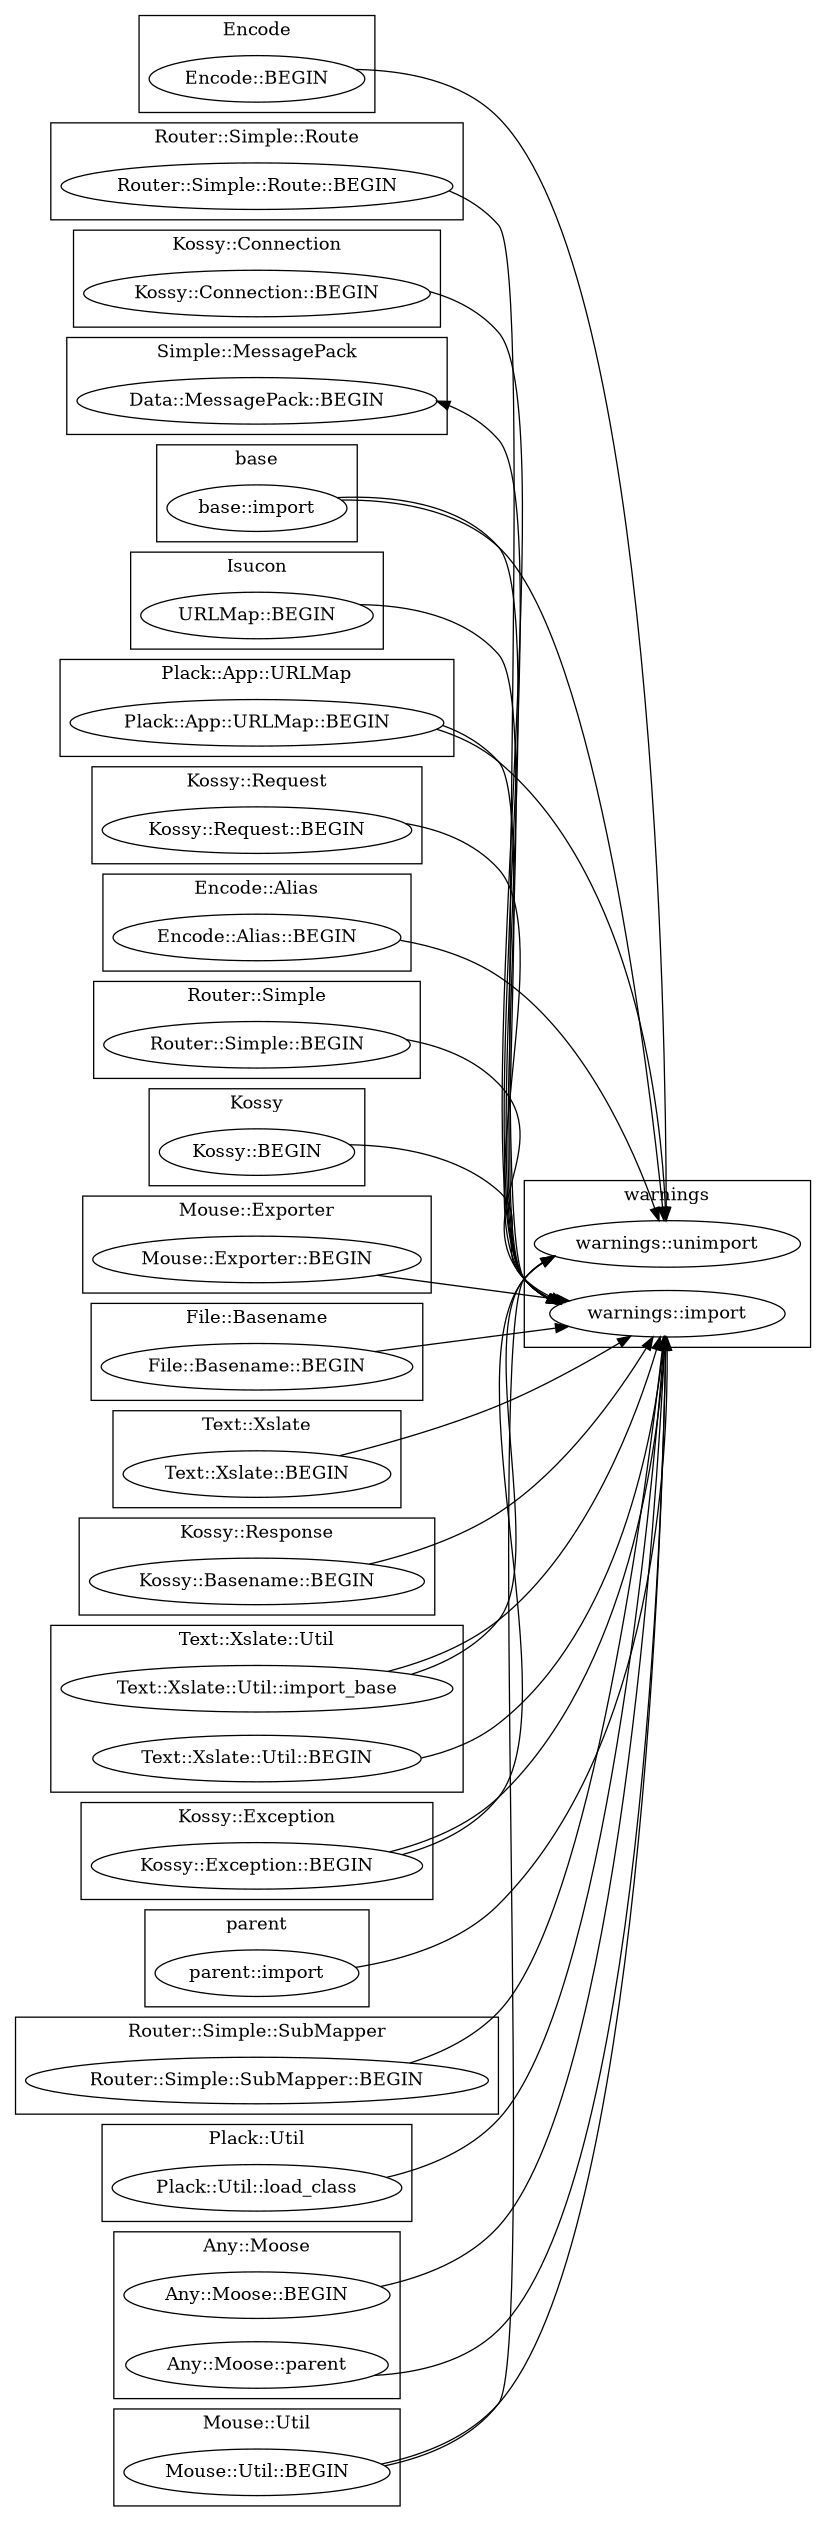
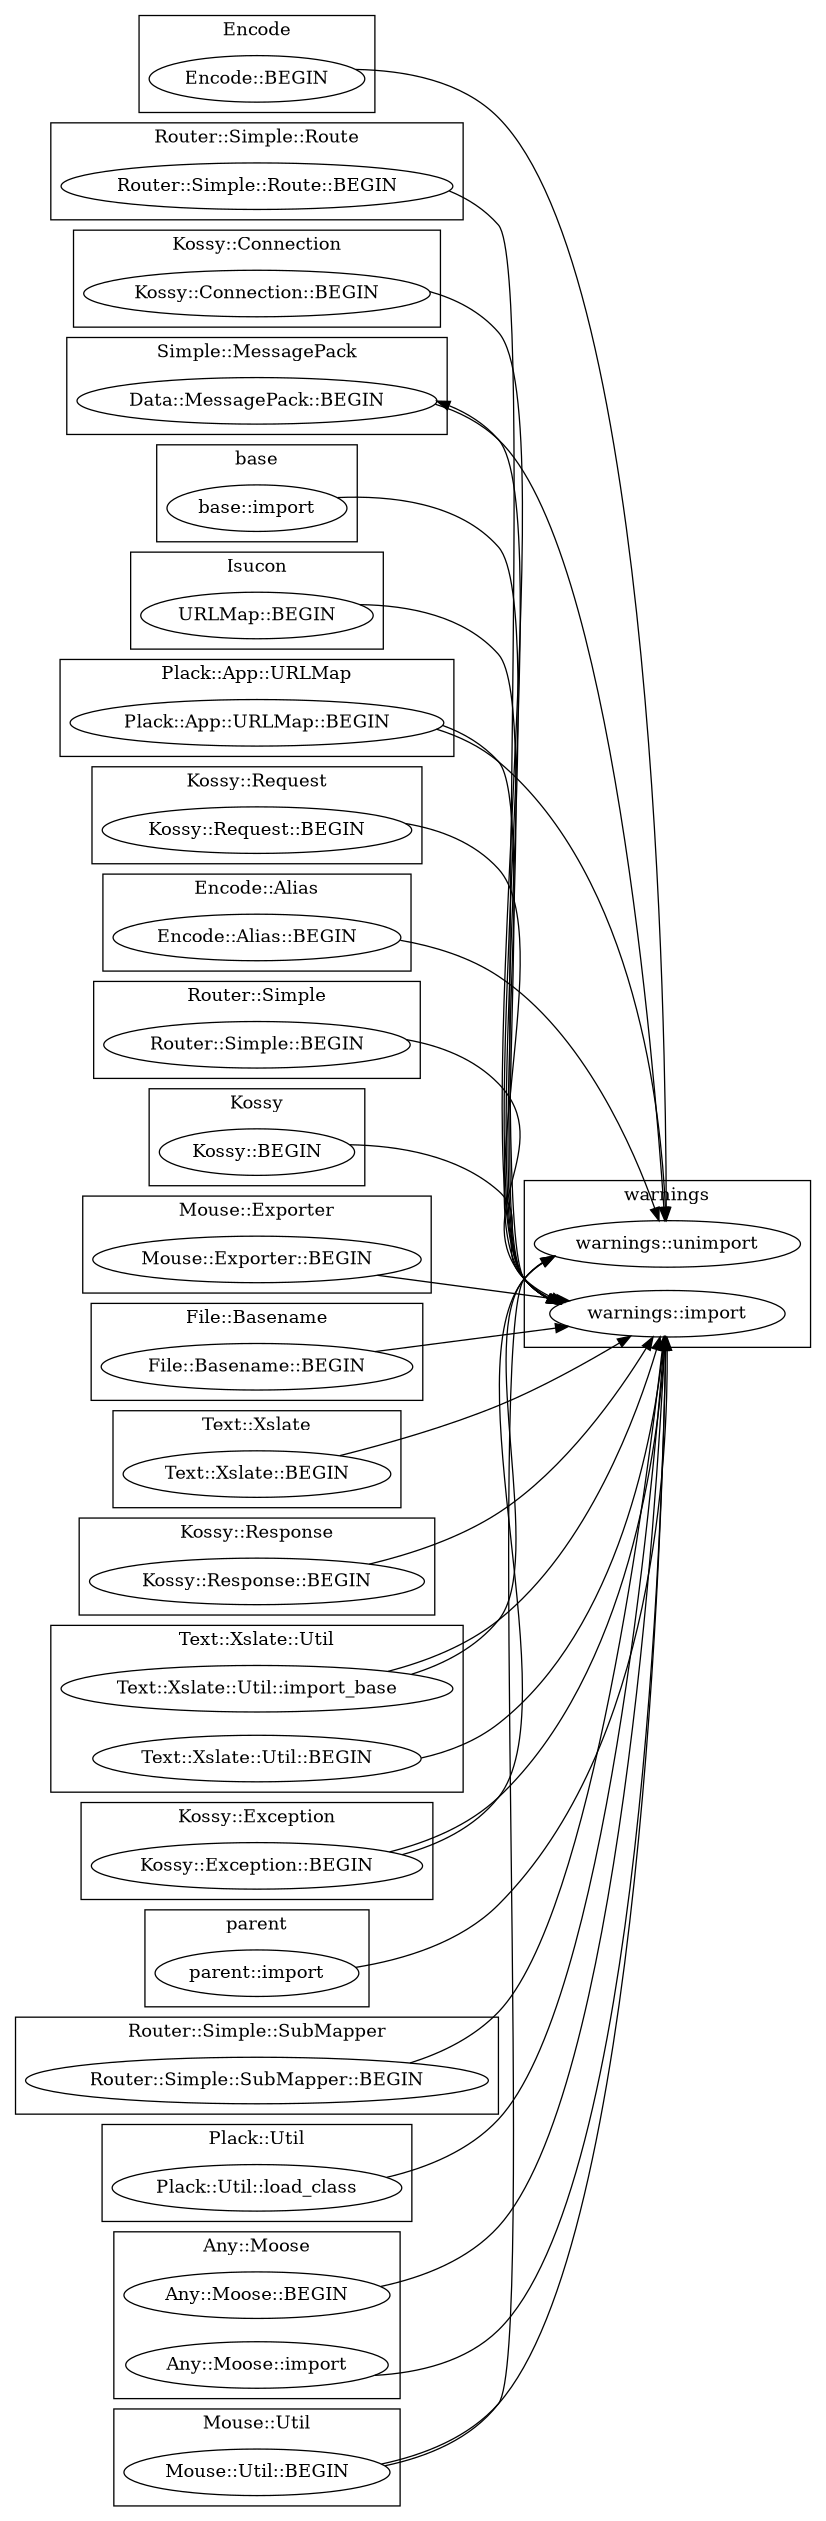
  digraph {
    rankdir=LR
    "Encode::BEGIN"
    "Router::Simple::Route::BEGIN"
    "Kossy::Connection::BEGIN"
    "Data::MessagePack::BEGIN"
    "base::import"
    "warnings::unimport"
    "warnings::import"
    n8 [label="URLMap::BEGIN"]
    "Plack::App::URLMap::BEGIN"
    "Kossy::Request::BEGIN"
    "Encode::Alias::BEGIN"
    "Router::Simple::BEGIN"
    "Kossy::BEGIN"
    "Mouse::Exporter::BEGIN"
    "File::Basename::BEGIN"
    "Text::Xslate::BEGIN"
-   "Kossy::Response::BEGIN" [label="Kossy::Basename::BEGIN"]
+   "Kossy::Response::BEGIN"
    n18 [label="Text::Xslate::Util::import_base"]
    "Text::Xslate::Util::BEGIN"
    "Kossy::Exception::BEGIN"
    "parent::import"
    "Router::Simple::SubMapper::BEGIN"
    "Plack::Util::load_class"
    "Any::Moose::BEGIN"
-   "Any::Moose::import" [label="Any::Moose::parent"]
+   "Any::Moose::import"
    "Mouse::Util::BEGIN"
    subgraph cluster_1 {
      label=Encode
      "Encode::BEGIN"
    }
    subgraph cluster_2 {
      label="Router::Simple::Route"
      "Router::Simple::Route::BEGIN"
    }
    subgraph cluster_3 {
      label="Kossy::Connection"
      "Kossy::Connection::BEGIN"
    }
    subgraph cluster_4 {
      label="Simple::MessagePack"
      "Data::MessagePack::BEGIN"
    }
    subgraph cluster_5 {
      label=base
      "base::import"
    }
    subgraph cluster_6 {
      label=warnings
      "warnings::unimport"
      "warnings::import"
    }
    subgraph cluster_7 {
      label=Isucon
      n8
    }
    subgraph cluster_8 {
      label="Plack::App::URLMap"
      "Plack::App::URLMap::BEGIN"
    }
    subgraph cluster_9 {
      label="Kossy::Request"
      "Kossy::Request::BEGIN"
    }
    subgraph cluster_10 {
      label="Encode::Alias"
      "Encode::Alias::BEGIN"
    }
    subgraph cluster_11 {
      label="Router::Simple"
      "Router::Simple::BEGIN"
    }
    subgraph cluster_12 {
      label=Kossy
      "Kossy::BEGIN"
    }
    subgraph cluster_13 {
      label="Mouse::Exporter"
      "Mouse::Exporter::BEGIN"
    }
    subgraph cluster_14 {
      label="File::Basename"
      "File::Basename::BEGIN"
    }
    subgraph cluster_15 {
      label="Text::Xslate"
      "Text::Xslate::BEGIN"
    }
    subgraph cluster_16 {
      label="Kossy::Response"
      "Kossy::Response::BEGIN"
    }
    subgraph cluster_17 {
      label="Text::Xslate::Util"
      n18
      "Text::Xslate::Util::BEGIN"
    }
    subgraph cluster_18 {
      label="Kossy::Exception"
      "Kossy::Exception::BEGIN"
    }
    subgraph cluster_19 {
      label=parent
      "parent::import"
    }
    subgraph cluster_20 {
      label="Router::Simple::SubMapper"
      "Router::Simple::SubMapper::BEGIN"
    }
    subgraph cluster_21 {
      label="Plack::Util"
      "Plack::Util::load_class"
    }
    subgraph cluster_22 {
      label="Any::Moose"
      "Any::Moose::BEGIN"
      "Any::Moose::import"
    }
    subgraph cluster_23 {
      label="Mouse::Util"
      "Mouse::Util::BEGIN"
    }
    "Encode::BEGIN" -> "warnings::unimport"
    "Router::Simple::Route::BEGIN" -> "warnings::import"
    "Kossy::Connection::BEGIN" -> "warnings::import"
-   "base::import" -> "warnings::unimport"
+   "Data::MessagePack::BEGIN" -> "warnings::unimport"
    "base::import" -> "warnings::import"
    "warnings::import" -> "Data::MessagePack::BEGIN"
    n8 -> "warnings::import"
    "Plack::App::URLMap::BEGIN" -> "warnings::unimport"
    "Plack::App::URLMap::BEGIN" -> "warnings::import"
    "Kossy::Request::BEGIN" -> "warnings::import"
    "Encode::Alias::BEGIN" -> "warnings::unimport"
    "Router::Simple::BEGIN" -> "warnings::import"
    "Kossy::BEGIN" -> "warnings::import"
    "Mouse::Exporter::BEGIN" -> "warnings::import"
    "File::Basename::BEGIN" -> "warnings::import"
    "Text::Xslate::BEGIN" -> "warnings::import"
    "Kossy::Response::BEGIN" -> "warnings::import"
    n18 -> "warnings::unimport"
    n18 -> "warnings::import"
    "Text::Xslate::Util::BEGIN" -> "warnings::import"
    "Kossy::Exception::BEGIN" -> "warnings::unimport"
    "Kossy::Exception::BEGIN" -> "warnings::import"
    "parent::import" -> "warnings::import"
    "Router::Simple::SubMapper::BEGIN" -> "warnings::import"
    "Plack::Util::load_class" -> "warnings::import"
    "Any::Moose::BEGIN" -> "warnings::import"
    "Any::Moose::import" -> "warnings::import"
    "Mouse::Util::BEGIN" -> "warnings::unimport"
    "Mouse::Util::BEGIN" -> "warnings::import"
  }
